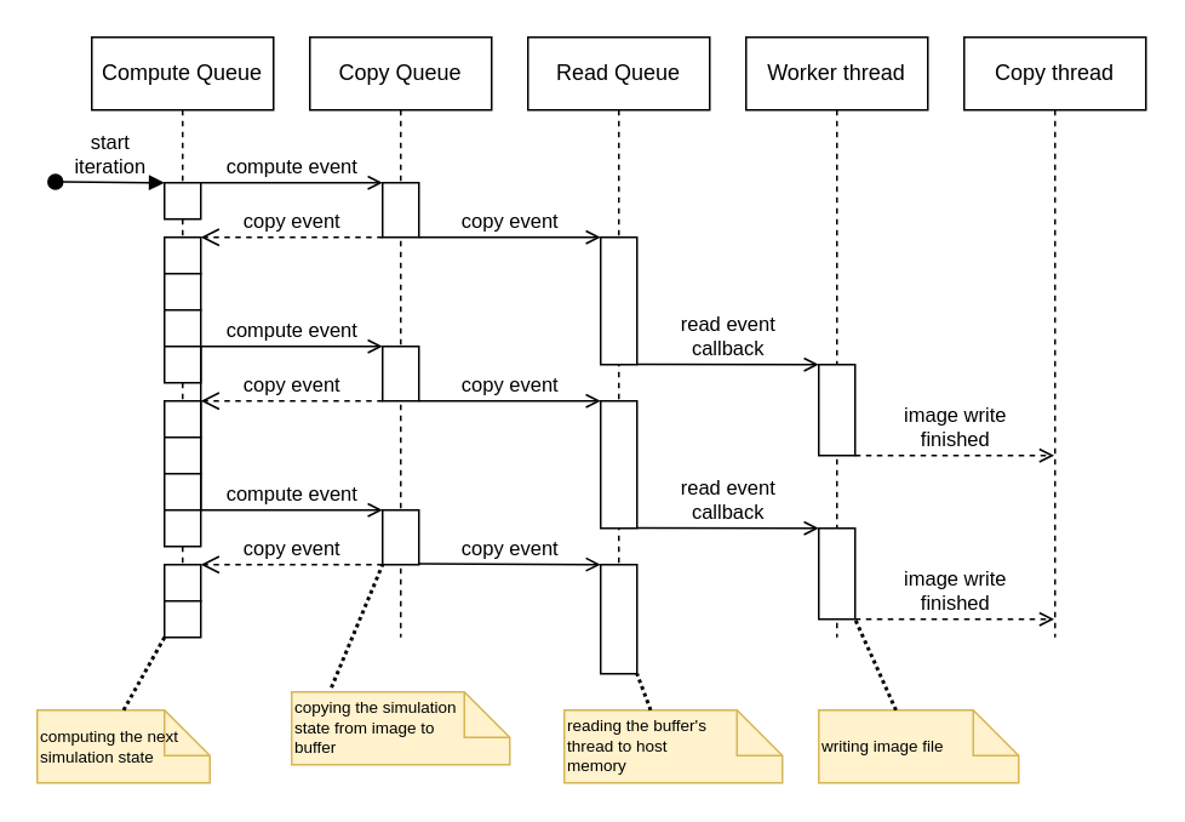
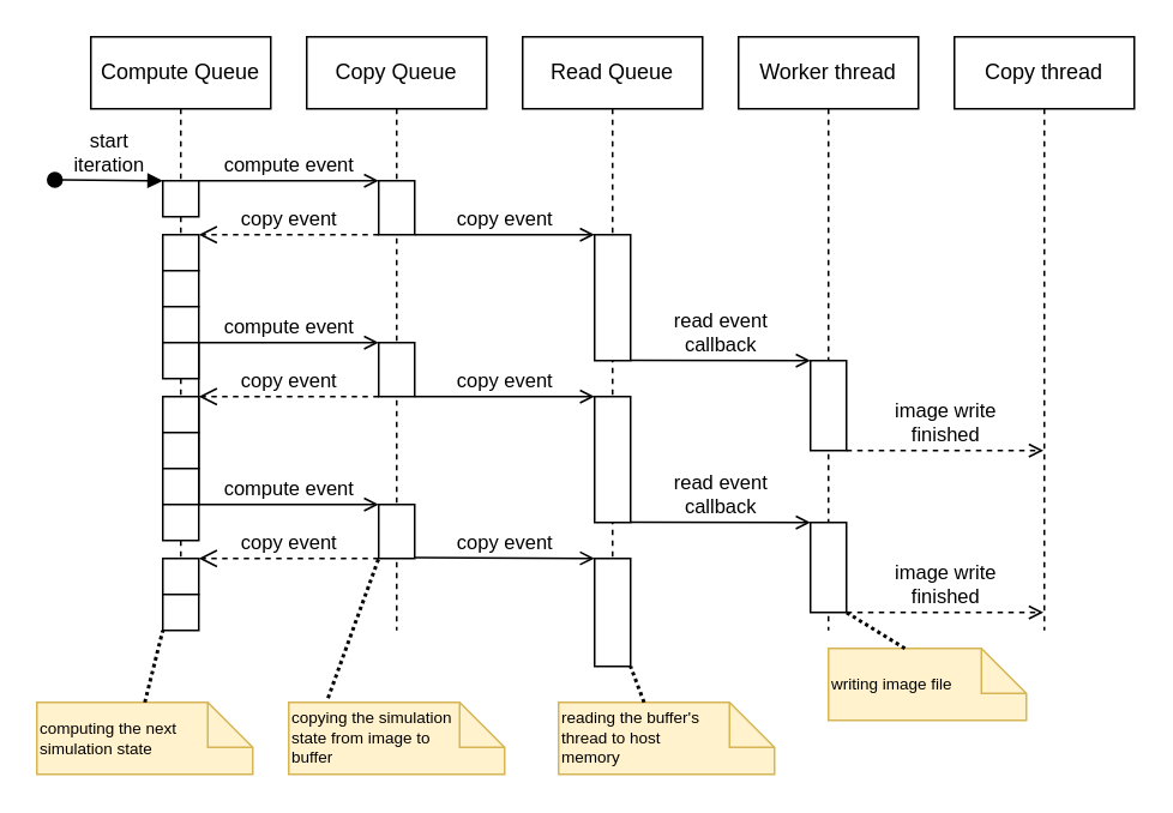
  <mxCell id="0" />
  <mxCell id="1" parent="0" />
  <mxCell id="2" value="Compute Queue" style="shape=umlLifeline;perimeter=lifelinePerimeter;whiteSpace=wrap;html=1;container=0;dropTarget=0;collapsible=0;recursiveResize=0;outlineConnect=0;portConstraint=eastwest;newEdgeStyle={&quot;edgeStyle&quot;:&quot;elbowEdgeStyle&quot;,&quot;elbow&quot;:&quot;vertical&quot;,&quot;curved&quot;:0,&quot;rounded&quot;:0};" parent="1" vertex="1"><mxGeometry x="50" y="20" width="100" height="330" as="geometry" /></mxCell>
  <mxCell id="3" value="" style="rounded=0;whiteSpace=wrap;html=1;fillStyle=auto;" vertex="1" parent="1"><mxGeometry x="90" y="130" width="20" height="20" as="geometry" /></mxCell>
  <mxCell id="4" value="Copy Queue" style="shape=umlLifeline;perimeter=lifelinePerimeter;whiteSpace=wrap;html=1;container=0;dropTarget=0;collapsible=0;recursiveResize=0;outlineConnect=0;portConstraint=eastwest;newEdgeStyle={&quot;edgeStyle&quot;:&quot;elbowEdgeStyle&quot;,&quot;elbow&quot;:&quot;vertical&quot;,&quot;curved&quot;:0,&quot;rounded&quot;:0};" vertex="1" parent="1"><mxGeometry x="170" y="20" width="100" height="330" as="geometry" /></mxCell>
  <mxCell id="5" value="" style="rounded=0;whiteSpace=wrap;html=1;" vertex="1" parent="1"><mxGeometry x="210" y="190" width="20" height="30" as="geometry" /></mxCell>
  <mxCell id="6" value="copy event" style="html=1;verticalAlign=bottom;endArrow=open;dashed=1;endSize=8;edgeStyle=elbowEdgeStyle;elbow=vertical;curved=0;rounded=0;entryX=1;entryY=0;entryDx=0;entryDy=0;exitX=0;exitY=1;exitDx=0;exitDy=0;" edge="1" parent="1" source="5" target="9"><mxGeometry relative="1" as="geometry"><mxPoint x="250" y="240" as="sourcePoint" /><mxPoint x="110" y="240" as="targetPoint" /></mxGeometry></mxCell>
  <mxCell id="7" value="" style="rounded=0;whiteSpace=wrap;html=1;" vertex="1" parent="1"><mxGeometry x="90" y="150" width="20" height="20" as="geometry" /></mxCell>
  <mxCell id="8" value="" style="rounded=0;whiteSpace=wrap;html=1;" vertex="1" parent="1"><mxGeometry x="90" y="170" width="20" height="20" as="geometry" /></mxCell>
  <mxCell id="9" value="" style="rounded=0;whiteSpace=wrap;html=1;" vertex="1" parent="1"><mxGeometry x="90" y="220" width="20" height="20" as="geometry" /></mxCell>
  <mxCell id="10" value="" style="rounded=0;whiteSpace=wrap;html=1;" vertex="1" parent="1"><mxGeometry x="90" y="240" width="20" height="20" as="geometry" /></mxCell>
  <mxCell id="11" value="" style="rounded=0;whiteSpace=wrap;html=1;" vertex="1" parent="1"><mxGeometry x="90" y="260" width="20" height="20" as="geometry" /></mxCell>
  <mxCell id="12" value="Read Queue" style="shape=umlLifeline;perimeter=lifelinePerimeter;whiteSpace=wrap;html=1;container=0;dropTarget=0;collapsible=0;recursiveResize=0;outlineConnect=0;portConstraint=eastwest;newEdgeStyle={&quot;edgeStyle&quot;:&quot;elbowEdgeStyle&quot;,&quot;elbow&quot;:&quot;vertical&quot;,&quot;curved&quot;:0,&quot;rounded&quot;:0};" vertex="1" parent="1"><mxGeometry x="290" y="20" width="100" height="330" as="geometry" /></mxCell>
  <mxCell id="13" value="" style="rounded=0;whiteSpace=wrap;html=1;" vertex="1" parent="1"><mxGeometry x="330" y="220" width="20" height="70" as="geometry" /></mxCell>
  <mxCell id="14" value="" style="rounded=0;whiteSpace=wrap;html=1;" vertex="1" parent="1"><mxGeometry x="210" y="280" width="20" height="30" as="geometry" /></mxCell>
  <mxCell id="15" value="copy event" style="html=1;verticalAlign=bottom;endArrow=open;dashed=1;endSize=8;edgeStyle=elbowEdgeStyle;elbow=vertical;curved=0;rounded=0;entryX=1;entryY=0;entryDx=0;entryDy=0;exitX=0;exitY=1;exitDx=0;exitDy=0;" edge="1" source="14" parent="1"><mxGeometry relative="1" as="geometry"><mxPoint x="250" y="330" as="sourcePoint" /><mxPoint x="110" y="310" as="targetPoint" /></mxGeometry></mxCell>
  <mxCell id="16" value="" style="rounded=0;whiteSpace=wrap;html=1;" vertex="1" parent="1"><mxGeometry x="90" y="310" width="20" height="20" as="geometry" /></mxCell>
  <mxCell id="17" value="" style="rounded=0;whiteSpace=wrap;html=1;" vertex="1" parent="1"><mxGeometry x="90" y="330" width="20" height="20" as="geometry" /></mxCell>
  <mxCell id="18" value="" style="rounded=0;whiteSpace=wrap;html=1;" vertex="1" parent="1"><mxGeometry x="330" y="310" width="20" height="60" as="geometry" /></mxCell>
  <mxCell id="19" value="Worker thread" style="shape=umlLifeline;perimeter=lifelinePerimeter;whiteSpace=wrap;html=1;container=0;dropTarget=0;collapsible=0;recursiveResize=0;outlineConnect=0;portConstraint=eastwest;newEdgeStyle={&quot;edgeStyle&quot;:&quot;elbowEdgeStyle&quot;,&quot;elbow&quot;:&quot;vertical&quot;,&quot;curved&quot;:0,&quot;rounded&quot;:0};" vertex="1" parent="1"><mxGeometry x="410" y="20" width="100" height="330" as="geometry" /></mxCell>
  <mxCell id="20" value="compute event" style="html=1;verticalAlign=bottom;endArrow=open;edgeStyle=elbowEdgeStyle;elbow=vertical;curved=0;rounded=0;exitX=1;exitY=1;exitDx=0;exitDy=0;entryX=0;entryY=0;entryDx=0;entryDy=0;endFill=0;" edge="1" parent="1" source="8" target="5"><mxGeometry width="80" relative="1" as="geometry"><mxPoint x="110" y="420" as="sourcePoint" /><mxPoint x="190" y="420" as="targetPoint" /></mxGeometry></mxCell>
  <mxCell id="21" value="compute event" style="html=1;verticalAlign=bottom;endArrow=open;edgeStyle=elbowEdgeStyle;elbow=vertical;curved=0;rounded=0;exitX=1;exitY=1;exitDx=0;exitDy=0;endFill=0;" edge="1" parent="1" source="8"><mxGeometry x="0.474" width="80" relative="1" as="geometry"><mxPoint x="110" y="190" as="sourcePoint" /><mxPoint x="210" y="280" as="targetPoint" /><Array as="points"><mxPoint x="150" y="280" /></Array><mxPoint as="offset" /></mxGeometry></mxCell>
  <mxCell id="22" value="copy event" style="html=1;verticalAlign=bottom;endArrow=open;edgeStyle=elbowEdgeStyle;elbow=vertical;curved=0;rounded=0;exitX=1;exitY=1;exitDx=0;exitDy=0;entryX=0;entryY=0;entryDx=0;entryDy=0;endFill=0;" edge="1" parent="1"><mxGeometry x="-0.002" width="80" relative="1" as="geometry"><mxPoint x="230" y="220" as="sourcePoint" /><mxPoint x="330" y="220" as="targetPoint" /><mxPoint as="offset" /></mxGeometry></mxCell>
  <mxCell id="23" value="copy event" style="html=1;verticalAlign=bottom;endArrow=open;edgeStyle=elbowEdgeStyle;elbow=vertical;curved=0;rounded=0;exitX=1;exitY=1;exitDx=0;exitDy=0;entryX=0;entryY=0;entryDx=0;entryDy=0;endFill=0;" edge="1" parent="1"><mxGeometry x="-0.002" width="80" relative="1" as="geometry"><mxPoint x="230" y="309.52" as="sourcePoint" /><mxPoint x="330" y="309.52" as="targetPoint" /><mxPoint as="offset" /></mxGeometry></mxCell>
  <mxCell id="24" value="" style="rounded=0;whiteSpace=wrap;html=1;" vertex="1" parent="1"><mxGeometry x="450" y="290" width="20" height="50" as="geometry" /></mxCell>
  <mxCell id="25" value="&lt;div&gt;read event&lt;/div&gt;&lt;div&gt;callback&lt;br&gt;&lt;/div&gt;" style="html=1;verticalAlign=bottom;endArrow=open;edgeStyle=elbowEdgeStyle;elbow=vertical;curved=0;rounded=0;exitX=1;exitY=1;exitDx=0;exitDy=0;entryX=0;entryY=0;entryDx=0;entryDy=0;endFill=0;" edge="1" parent="1"><mxGeometry x="-0.002" width="80" relative="1" as="geometry"><mxPoint x="350" y="289.76" as="sourcePoint" /><mxPoint x="450" y="289.76" as="targetPoint" /><mxPoint as="offset" /></mxGeometry></mxCell>
  <mxCell id="26" value="Copy thread" style="shape=umlLifeline;perimeter=lifelinePerimeter;whiteSpace=wrap;html=1;container=0;dropTarget=0;collapsible=0;recursiveResize=0;outlineConnect=0;portConstraint=eastwest;newEdgeStyle={&quot;edgeStyle&quot;:&quot;elbowEdgeStyle&quot;,&quot;elbow&quot;:&quot;vertical&quot;,&quot;curved&quot;:0,&quot;rounded&quot;:0};" vertex="1" parent="1"><mxGeometry x="530" y="20" width="100" height="330" as="geometry" /></mxCell>
  <mxCell id="27" value="&lt;div&gt;image write&lt;/div&gt;&lt;div&gt;finished&lt;/div&gt;" style="html=1;verticalAlign=bottom;endArrow=open;edgeStyle=elbowEdgeStyle;elbow=vertical;curved=0;rounded=0;exitX=1;exitY=1;exitDx=0;exitDy=0;endFill=0;dashed=1;" edge="1" parent="1"><mxGeometry x="-0.002" width="80" relative="1" as="geometry"><mxPoint x="470" y="340" as="sourcePoint" /><mxPoint x="579.5" y="340.095" as="targetPoint" /><mxPoint as="offset" /></mxGeometry></mxCell>
- <mxCell id="28" value="computing the next simulation state" style="shape=note2;boundedLbl=1;whiteSpace=wrap;size=25;verticalAlign=middle;align=left;fontSize=9;fillColor=#fff2cc;strokeColor=#d6b656;fontColor=#000000;" vertex="1" parent="1"><mxGeometry x="20" y="390" width="95" height="40" as="geometry" /></mxCell>
+ <mxCell id="28" value="computing the next simulation state" style="shape=note2;boundedLbl=1;whiteSpace=wrap;size=25;verticalAlign=middle;align=left;fontSize=9;fillColor=#fff2cc;strokeColor=#d6b656;fontColor=#000000;" vertex="1" parent="1"><mxGeometry x="20" y="390" width="120" height="40" as="geometry" /></mxCell>
  <mxCell id="29" value="" style="endArrow=none;dashed=1;html=1;dashPattern=1 1;strokeWidth=2;rounded=0;exitX=0.5;exitY=0;exitDx=0;exitDy=0;exitPerimeter=0;entryX=0;entryY=1;entryDx=0;entryDy=0;" edge="1" parent="1" source="28" target="17"><mxGeometry width="50" height="50" relative="1" as="geometry"><mxPoint x="250" y="270" as="sourcePoint" /><mxPoint x="300" y="220" as="targetPoint" /></mxGeometry></mxCell>
- <mxCell id="30" value="copying the simulation&#10;state from image to&#10;buffer" style="shape=note2;boundedLbl=1;whiteSpace=wrap;size=25;verticalAlign=middle;align=left;fontSize=9;fillColor=#fff2cc;strokeColor=#d6b656;fontColor=#000000;" vertex="1" parent="1"><mxGeometry x="160" y="380" width="120" height="40" as="geometry" /></mxCell>
+ <mxCell id="30" value="copying the simulation&#10;state from image to&#10;buffer" style="shape=note2;boundedLbl=1;whiteSpace=wrap;size=25;verticalAlign=middle;align=left;fontSize=9;fillColor=#fff2cc;strokeColor=#d6b656;fontColor=#000000;" vertex="1" parent="1"><mxGeometry x="160" y="390" width="120" height="40" as="geometry" /></mxCell>
  <mxCell id="31" value="" style="endArrow=none;dashed=1;html=1;dashPattern=1 1;strokeWidth=2;rounded=0;exitX=0.182;exitY=-0.06;exitDx=0;exitDy=0;exitPerimeter=0;entryX=0;entryY=1;entryDx=0;entryDy=0;" edge="1" parent="1" source="30" target="14"><mxGeometry width="50" height="50" relative="1" as="geometry"><mxPoint x="190" y="380" as="sourcePoint" /><mxPoint x="200" y="340" as="targetPoint" /></mxGeometry></mxCell>
  <mxCell id="32" value="reading the buffer's&#10;thread to host&#10;memory" style="shape=note2;boundedLbl=1;whiteSpace=wrap;size=25;verticalAlign=middle;align=left;fontSize=9;fillColor=#fff2cc;strokeColor=#d6b656;fontColor=#000000;" vertex="1" parent="1"><mxGeometry x="310" y="390" width="120" height="40" as="geometry" /></mxCell>
  <mxCell id="33" value="" style="endArrow=none;dashed=1;html=1;dashPattern=1 1;strokeWidth=2;rounded=0;exitX=0;exitY=0;exitDx=47.5;exitDy=0;exitPerimeter=0;entryX=1;entryY=1;entryDx=0;entryDy=0;" edge="1" parent="1" source="32" target="18"><mxGeometry width="50" height="50" relative="1" as="geometry"><mxPoint x="197" y="398" as="sourcePoint" /><mxPoint x="220" y="320" as="targetPoint" /></mxGeometry></mxCell>
- <mxCell id="34" value="writing image file" style="shape=note2;boundedLbl=1;whiteSpace=wrap;size=25;verticalAlign=middle;align=left;fontSize=9;fillColor=#fff2cc;strokeColor=#d6b656;fontColor=#000000;" vertex="1" parent="1"><mxGeometry x="450" y="390" width="110" height="40" as="geometry" /></mxCell>
+ <mxCell id="34" value="writing image file" style="shape=note2;boundedLbl=1;whiteSpace=wrap;size=25;verticalAlign=middle;align=left;fontSize=9;fillColor=#fff2cc;strokeColor=#d6b656;fontColor=#000000;" vertex="1" parent="1"><mxGeometry x="460" y="360" width="110" height="40" as="geometry" /></mxCell>
  <mxCell id="35" value="" style="endArrow=none;dashed=1;html=1;dashPattern=1 1;strokeWidth=2;rounded=0;exitX=0;exitY=0;exitDx=42.5;exitDy=0;exitPerimeter=0;entryX=1;entryY=1;entryDx=0;entryDy=0;" edge="1" parent="1" source="34" target="24"><mxGeometry width="50" height="50" relative="1" as="geometry"><mxPoint x="378" y="400" as="sourcePoint" /><mxPoint x="360" y="380" as="targetPoint" /></mxGeometry></mxCell>
  <mxCell id="36" value="" style="rounded=0;whiteSpace=wrap;html=1;" vertex="1" parent="1"><mxGeometry x="90" y="190" width="20" height="20" as="geometry" /></mxCell>
  <mxCell id="37" value="" style="rounded=0;whiteSpace=wrap;html=1;" vertex="1" parent="1"><mxGeometry x="90" y="280" width="20" height="20" as="geometry" /></mxCell>
  <mxCell id="38" value="" style="rounded=0;whiteSpace=wrap;html=1;fillStyle=auto;" vertex="1" parent="1"><mxGeometry x="90" y="100" width="20" height="20" as="geometry" /></mxCell>
  <mxCell id="39" value="" style="rounded=0;whiteSpace=wrap;html=1;" vertex="1" parent="1"><mxGeometry x="210" y="100" width="20" height="30" as="geometry" /></mxCell>
  <mxCell id="40" value="compute event" style="html=1;verticalAlign=bottom;endArrow=open;edgeStyle=elbowEdgeStyle;elbow=vertical;curved=0;rounded=0;exitX=1;exitY=1;exitDx=0;exitDy=0;entryX=0;entryY=0;entryDx=0;entryDy=0;endFill=0;" edge="1" target="39" parent="1"><mxGeometry width="80" relative="1" as="geometry"><mxPoint x="110" y="100" as="sourcePoint" /><mxPoint x="190" y="330" as="targetPoint" /></mxGeometry></mxCell>
  <mxCell id="41" value="copy event" style="html=1;verticalAlign=bottom;endArrow=open;dashed=1;endSize=8;edgeStyle=elbowEdgeStyle;elbow=vertical;curved=0;rounded=0;entryX=1;entryY=0;entryDx=0;entryDy=0;exitX=0;exitY=1;exitDx=0;exitDy=0;" edge="1" parent="1"><mxGeometry relative="1" as="geometry"><mxPoint x="210" y="130" as="sourcePoint" /><mxPoint x="110" y="130" as="targetPoint" /></mxGeometry></mxCell>
  <mxCell id="42" value="copy event" style="html=1;verticalAlign=bottom;endArrow=open;edgeStyle=elbowEdgeStyle;elbow=vertical;curved=0;rounded=0;exitX=1;exitY=1;exitDx=0;exitDy=0;entryX=0;entryY=0;entryDx=0;entryDy=0;endFill=0;" edge="1" parent="1"><mxGeometry x="-0.002" width="80" relative="1" as="geometry"><mxPoint x="230" y="130" as="sourcePoint" /><mxPoint x="330" y="130" as="targetPoint" /><mxPoint as="offset" /></mxGeometry></mxCell>
  <mxCell id="43" value="" style="rounded=0;whiteSpace=wrap;html=1;" vertex="1" parent="1"><mxGeometry x="330" y="130" width="20" height="70" as="geometry" /></mxCell>
  <mxCell id="44" value="&lt;div&gt;read event&lt;/div&gt;&lt;div&gt;callback&lt;br&gt;&lt;/div&gt;" style="html=1;verticalAlign=bottom;endArrow=open;edgeStyle=elbowEdgeStyle;elbow=vertical;curved=0;rounded=0;exitX=1;exitY=1;exitDx=0;exitDy=0;entryX=0;entryY=0;entryDx=0;entryDy=0;endFill=0;" edge="1" parent="1"><mxGeometry x="-0.002" width="80" relative="1" as="geometry"><mxPoint x="350" y="199.76" as="sourcePoint" /><mxPoint x="450" y="199.76" as="targetPoint" /><mxPoint as="offset" /></mxGeometry></mxCell>
  <mxCell id="45" value="" style="rounded=0;whiteSpace=wrap;html=1;" vertex="1" parent="1"><mxGeometry x="450" y="200" width="20" height="50" as="geometry" /></mxCell>
  <mxCell id="46" value="&lt;div&gt;image write&lt;/div&gt;&lt;div&gt;finished&lt;/div&gt;" style="html=1;verticalAlign=bottom;endArrow=open;edgeStyle=elbowEdgeStyle;elbow=vertical;curved=0;rounded=0;exitX=1;exitY=1;exitDx=0;exitDy=0;endFill=0;dashed=1;" edge="1" parent="1"><mxGeometry x="-0.002" width="80" relative="1" as="geometry"><mxPoint x="470" y="250" as="sourcePoint" /><mxPoint x="579.5" y="250.095" as="targetPoint" /><mxPoint as="offset" /></mxGeometry></mxCell>
  <mxCell id="47" value="&lt;div&gt;start&lt;/div&gt;&lt;div&gt;iteration&lt;br&gt;&lt;/div&gt;" style="html=1;verticalAlign=bottom;startArrow=oval;startFill=1;endArrow=block;startSize=8;edgeStyle=elbowEdgeStyle;elbow=vertical;curved=0;rounded=0;" edge="1" parent="1"><mxGeometry width="60" relative="1" as="geometry"><mxPoint x="30" y="99.52" as="sourcePoint" /><mxPoint x="90" y="99.52" as="targetPoint" /></mxGeometry></mxCell>
